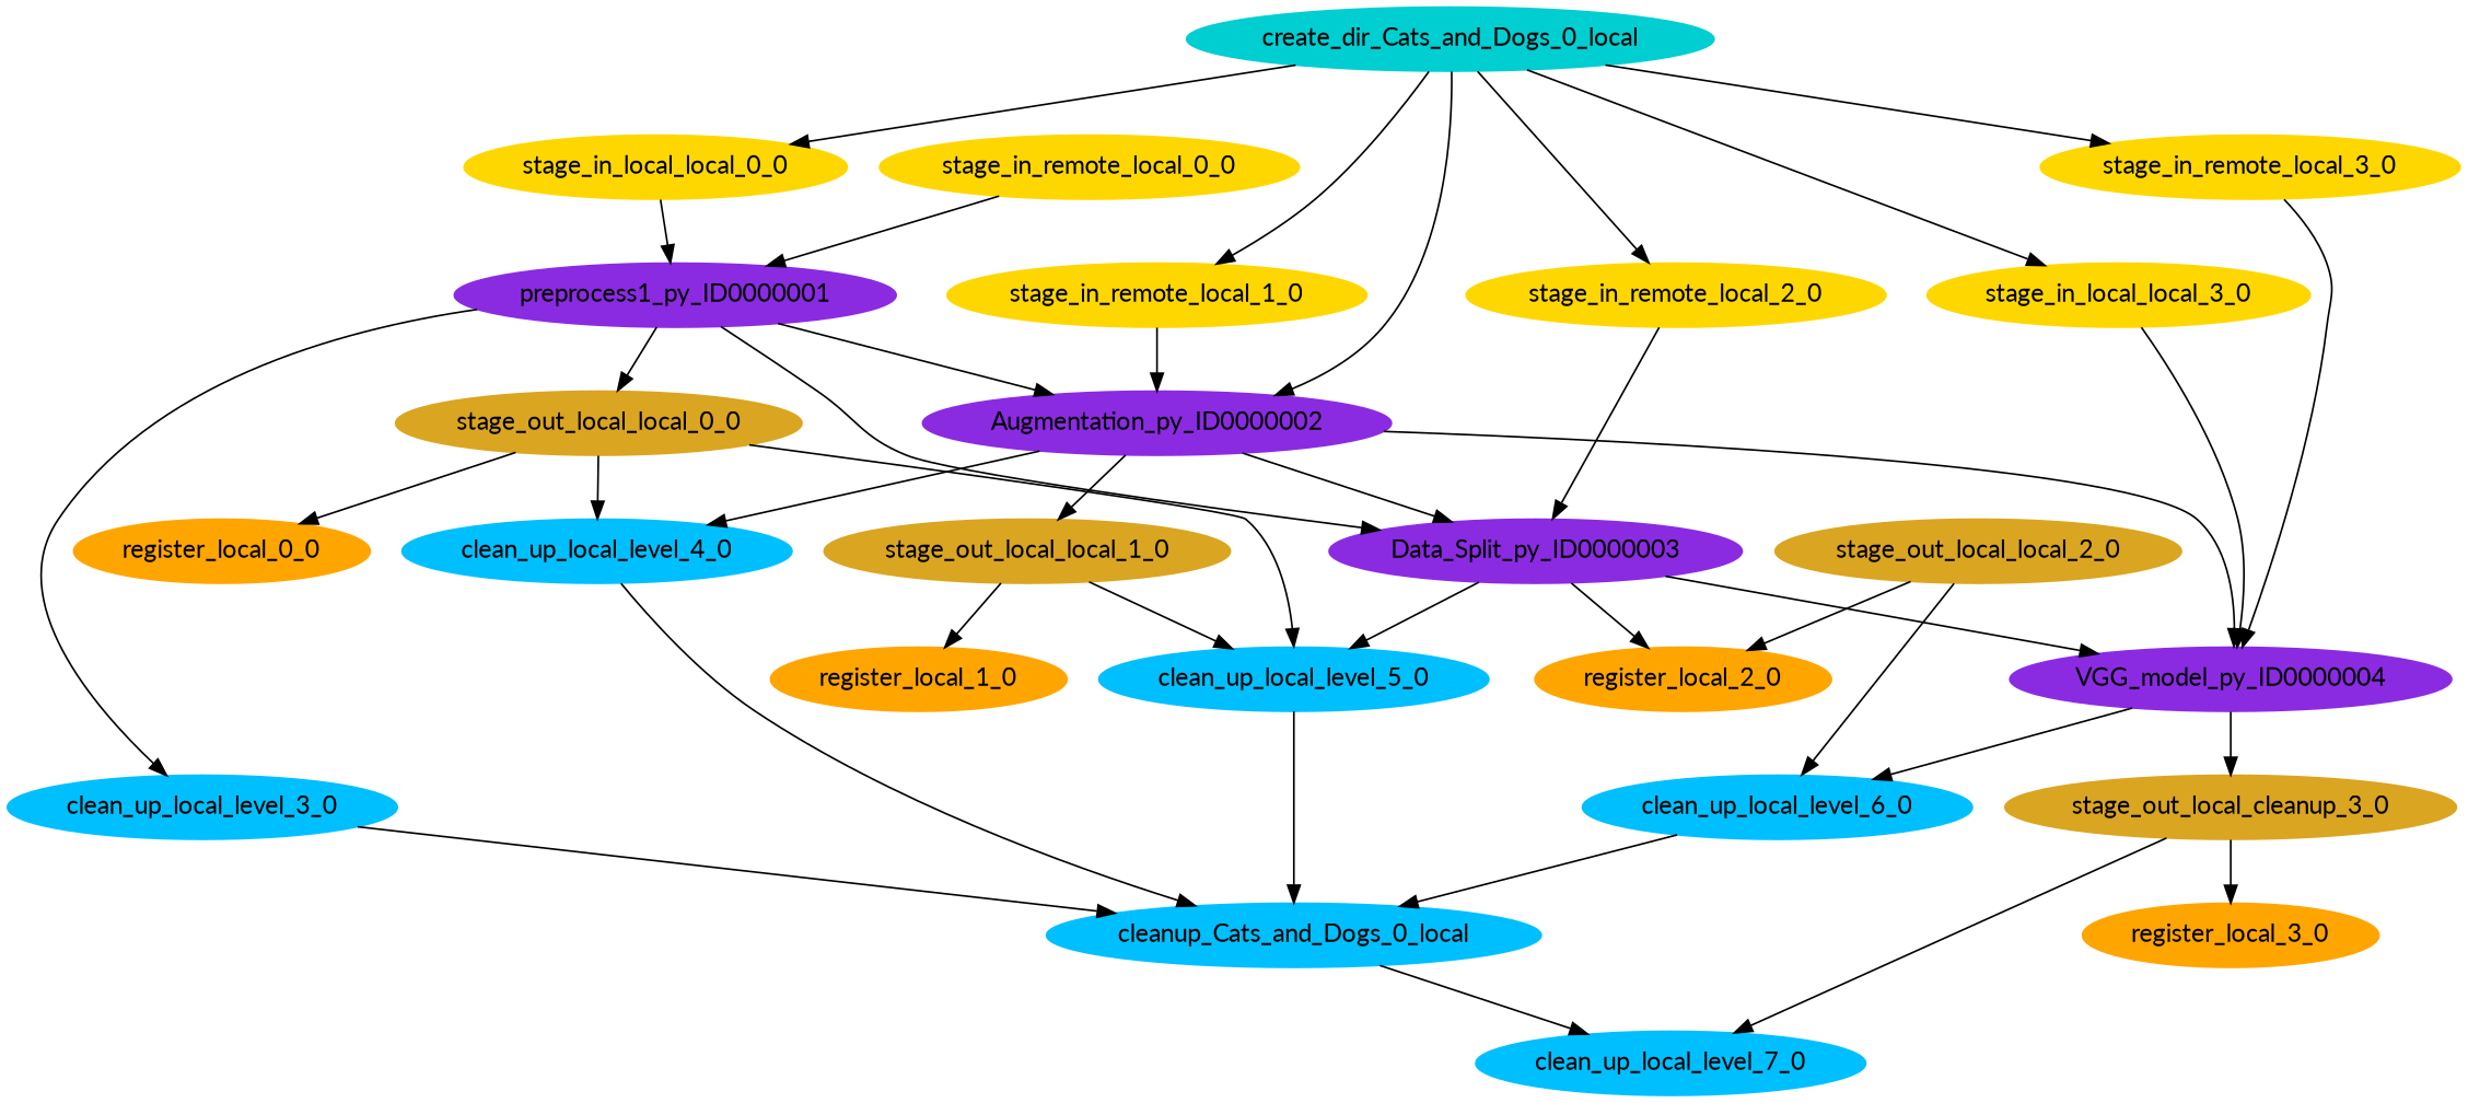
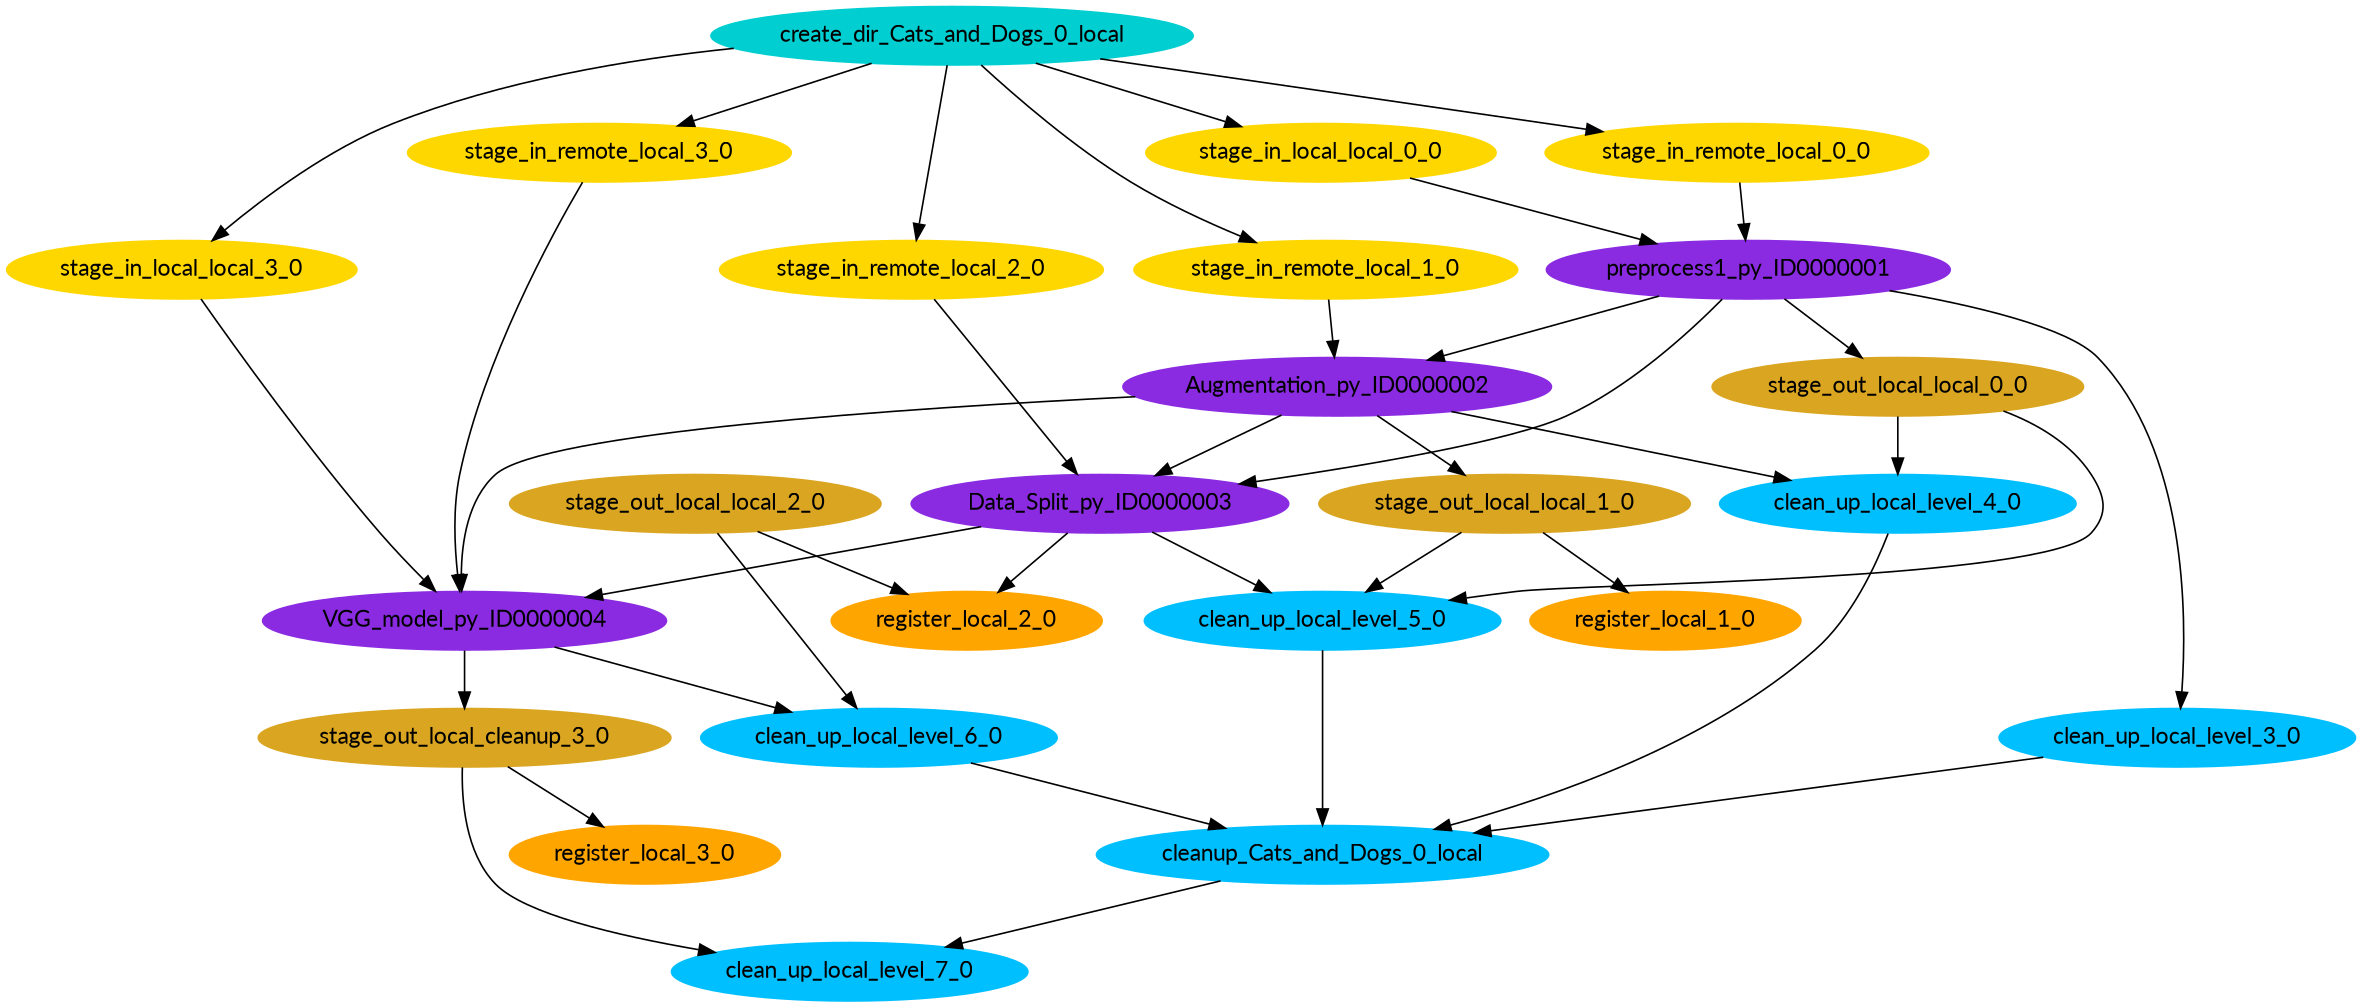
  digraph {
    fontname=Lato
    node [color=gold fontname=Lato shape=ellipse style=filled]
    edge [arrowhead=normal arrowsize=1.0 fontname=Lato]
    n1 [label=stage_in_remote_local_2_0]
    n2 [color=blueviolet label=Data_Split_py_ID0000003]
    n3 [color=deepskyblue label=clean_up_local_level_5_0]
    n4 [color=blueviolet label=VGG_model_py_ID0000004]
    n5 [color=orange label=register_local_2_0]
    n6 [color=deepskyblue label=cleanup_Cats_and_Dogs_0_local]
    n7 [color=deepskyblue label=clean_up_local_level_7_0]
    n8 [label=stage_in_remote_local_1_0]
    n9 [color=blueviolet label=Augmentation_py_ID0000002]
    n10 [color=deepskyblue label=clean_up_local_level_4_0]
    n11 [color=goldenrod label=stage_out_local_local_1_0]
    n12 [label=stage_in_remote_local_0_0]
    n13 [color=blueviolet label=preprocess1_py_ID0000001]
    n14 [color=deepskyblue label=clean_up_local_level_3_0]
    n15 [color=goldenrod label=stage_out_local_local_0_0]
-   n16 [color=orange label=register_local_0_0]
    n17 [color=deepskyblue label=clean_up_local_level_6_0]
    n18 [label=stage_in_local_local_0_0]
    n19 [label=stage_in_local_local_3_0]
    n20 [color=goldenrod label=stage_out_local_cleanup_3_0]
    n21 [color=goldenrod label=stage_out_local_local_2_0]
    n22 [label=stage_in_remote_local_3_0]
    n23 [color=orange label=register_local_3_0]
    n24 [color=orange label=register_local_1_0]
    n25 [color=darkturquoise label=create_dir_Cats_and_Dogs_0_local]
    n1 -> n2
    n2 -> n3
    n2 -> n4
    n2 -> n5
    n3 -> n6
    n4 -> n17
    n4 -> n20
    n6 -> n7
    n8 -> n9
    n9 -> n2
    n9 -> n4
    n9 -> n10
    n9 -> n11
    n10 -> n6
    n11 -> n3
    n11 -> n24
    n12 -> n13
    n13 -> n2
    n13 -> n9
    n13 -> n14
    n13 -> n15
    n14 -> n6
    n15 -> n3
    n15 -> n10
-   n15 -> n16
    n17 -> n6
    n18 -> n13
    n19 -> n4
    n20 -> n7
    n20 -> n23
    n21 -> n5
    n21 -> n17
    n22 -> n4
    n25 -> n1
    n25 -> n8
-   n25 -> n9
+   n25 -> n12
    n25 -> n18
    n25 -> n19
    n25 -> n22
  }
